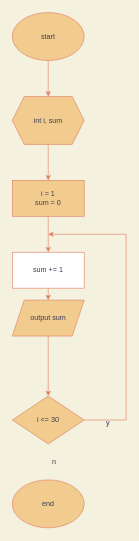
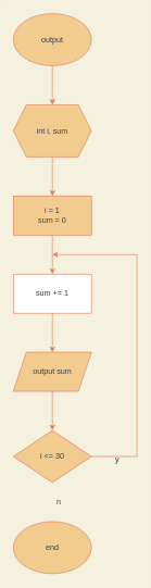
  <mxCell id="0" />
  <mxCell id="1" parent="0" />
- <mxCell id="2" value="start" style="ellipse;whiteSpace=wrap;html=1;fillColor=#F2CC8F;strokeColor=#E07A5F;fontColor=#393C56;" vertex="1" parent="1"><mxGeometry x="20" width="120" height="80" as="geometry" y="20" /></mxCell>
+ <mxCell id="2" value="output" style="ellipse;whiteSpace=wrap;html=1;fillColor=#F2CC8F;strokeColor=#E07A5F;fontColor=#393C56;" vertex="1" parent="1"><mxGeometry x="20" width="120" height="80" as="geometry" y="20" /></mxCell>
  <mxCell id="3" value="end" style="ellipse;whiteSpace=wrap;html=1;fillColor=#F2CC8F;strokeColor=#E07A5F;fontColor=#393C56;" vertex="1" parent="1"><mxGeometry x="20" y="800" width="120" height="80" as="geometry" /></mxCell>
  <mxCell id="4" value="int i, sum" style="shape=hexagon;perimeter=hexagonPerimeter2;whiteSpace=wrap;html=1;fixedSize=1;fillColor=#F2CC8F;strokeColor=#E07A5F;fontColor=#393C56;" vertex="1" parent="1"><mxGeometry x="20" y="160" width="120" height="80" as="geometry" /></mxCell>
  <mxCell id="5" value="sum += 1" style="rounded=0;whiteSpace=wrap;html=1;fillColor=#ffffff;strokeColor=#E07A5F;fontColor=#393C56;" vertex="1" parent="1"><mxGeometry x="20" y="420" width="120" height="60" as="geometry" /></mxCell>
- <mxCell id="6" value="output sum" style="shape=parallelogram;perimeter=parallelogramPerimeter;whiteSpace=wrap;html=1;fixedSize=1;fillColor=#F2CC8F;strokeColor=#E07A5F;fontColor=#393C56;" vertex="1" parent="1"><mxGeometry x="20" y="500" width="120" height="60" as="geometry" /></mxCell>
+ <mxCell id="6" value="output sum" style="shape=parallelogram;perimeter=parallelogramPerimeter;whiteSpace=wrap;html=1;fixedSize=1;fillColor=#F2CC8F;strokeColor=#E07A5F;fontColor=#393C56;" vertex="1" parent="1"><mxGeometry x="20" y="540" width="120" height="60" as="geometry" /></mxCell>
  <mxCell id="7" value="i = 1&lt;br&gt;sum = 0" style="rounded=0;whiteSpace=wrap;html=1;fillColor=#F2CC8F;strokeColor=#E07A5F;fontColor=#393C56;" vertex="1" parent="1"><mxGeometry x="20" y="300" width="120" height="60" as="geometry" /></mxCell>
  <mxCell id="8" value="i &amp;lt;= 30" style="rhombus;whiteSpace=wrap;html=1;fillColor=#F2CC8F;strokeColor=#E07A5F;fontColor=#393C56;" vertex="1" parent="1"><mxGeometry x="20" y="660" width="120" height="80" as="geometry" /></mxCell>
  <mxCell id="9" value="" style="endArrow=classic;html=1;rounded=0;entryX=0.5;entryY=0;entryDx=0;entryDy=0;exitX=0.5;exitY=1;exitDx=0;exitDy=0;labelBackgroundColor=#F4F1DE;strokeColor=#E07A5F;fontColor=#393C56;" edge="1" parent="1" source="2" target="4"><mxGeometry width="50" height="50" relative="1" as="geometry"><mxPoint x="-100" y="660" as="sourcePoint" /><mxPoint x="-50" y="610" as="targetPoint" /></mxGeometry></mxCell>
  <mxCell id="10" value="" style="endArrow=classic;html=1;rounded=0;entryX=0.5;entryY=0;entryDx=0;entryDy=0;exitX=0.5;exitY=1;exitDx=0;exitDy=0;labelBackgroundColor=#F4F1DE;strokeColor=#E07A5F;fontColor=#393C56;" edge="1" parent="1" source="4" target="7"><mxGeometry width="50" height="50" relative="1" as="geometry"><mxPoint x="-50" y="370" as="sourcePoint" /><mxPoint x="0" y="320" as="targetPoint" /></mxGeometry></mxCell>
  <mxCell id="11" value="" style="endArrow=classic;html=1;rounded=0;entryX=0.5;entryY=0;entryDx=0;entryDy=0;exitX=0.5;exitY=1;exitDx=0;exitDy=0;labelBackgroundColor=#F4F1DE;strokeColor=#E07A5F;fontColor=#393C56;" edge="1" parent="1" source="7" target="5"><mxGeometry width="50" height="50" relative="1" as="geometry"><mxPoint x="-80" y="680" as="sourcePoint" /><mxPoint x="-30" y="630" as="targetPoint" /></mxGeometry></mxCell>
  <mxCell id="12" value="" style="endArrow=classic;html=1;rounded=0;entryX=0.5;entryY=0;entryDx=0;entryDy=0;exitX=0.5;exitY=1;exitDx=0;exitDy=0;labelBackgroundColor=#F4F1DE;strokeColor=#E07A5F;fontColor=#393C56;" edge="1" parent="1" source="5" target="6"><mxGeometry width="50" height="50" relative="1" as="geometry"><mxPoint x="-70" y="690" as="sourcePoint" /><mxPoint x="-20" y="640" as="targetPoint" /></mxGeometry></mxCell>
  <mxCell id="13" value="" style="endArrow=classic;html=1;rounded=0;entryX=0.5;entryY=0;entryDx=0;entryDy=0;exitX=0.5;exitY=1;exitDx=0;exitDy=0;labelBackgroundColor=#F4F1DE;strokeColor=#E07A5F;fontColor=#393C56;" edge="1" parent="1" source="6" target="8"><mxGeometry width="50" height="50" relative="1" as="geometry"><mxPoint x="20" y="710" as="sourcePoint" /><mxPoint x="70" y="660" as="targetPoint" /></mxGeometry></mxCell>
  <mxCell id="14" value="" style="endArrow=classic;html=1;rounded=0;exitX=1;exitY=0.5;exitDx=0;exitDy=0;labelBackgroundColor=#F4F1DE;strokeColor=#E07A5F;fontColor=#393C56;" edge="1" parent="1" source="8"><mxGeometry width="50" height="50" relative="1" as="geometry"><mxPoint x="90" y="750" as="sourcePoint" /><mxPoint x="80" y="390" as="targetPoint" /><Array as="points"><mxPoint x="210" y="700" /><mxPoint x="210" y="390" /></Array></mxGeometry></mxCell>
  <mxCell id="15" value="y" style="text;html=1;strokeColor=none;fillColor=none;align=center;verticalAlign=middle;whiteSpace=wrap;rounded=0;fontColor=#393C56;" vertex="1" parent="1"><mxGeometry x="150" y="690" width="60" height="30" as="geometry" /></mxCell>
  <mxCell id="16" value="n" style="text;html=1;strokeColor=none;fillColor=none;align=center;verticalAlign=middle;whiteSpace=wrap;rounded=0;fontColor=#393C56;" vertex="1" parent="1"><mxGeometry x="60" y="755" width="60" height="30" as="geometry" /></mxCell>
